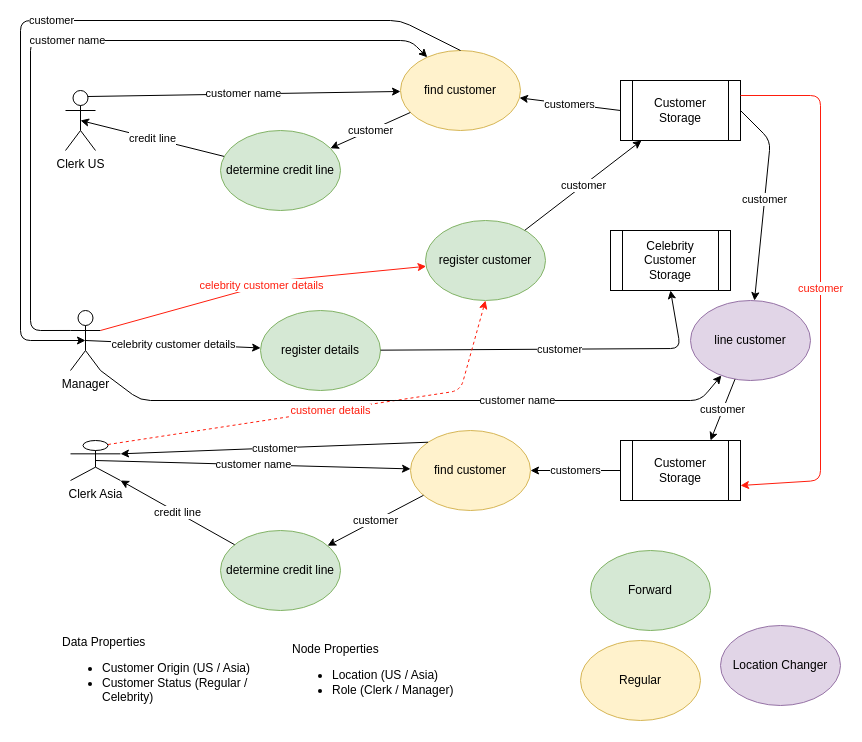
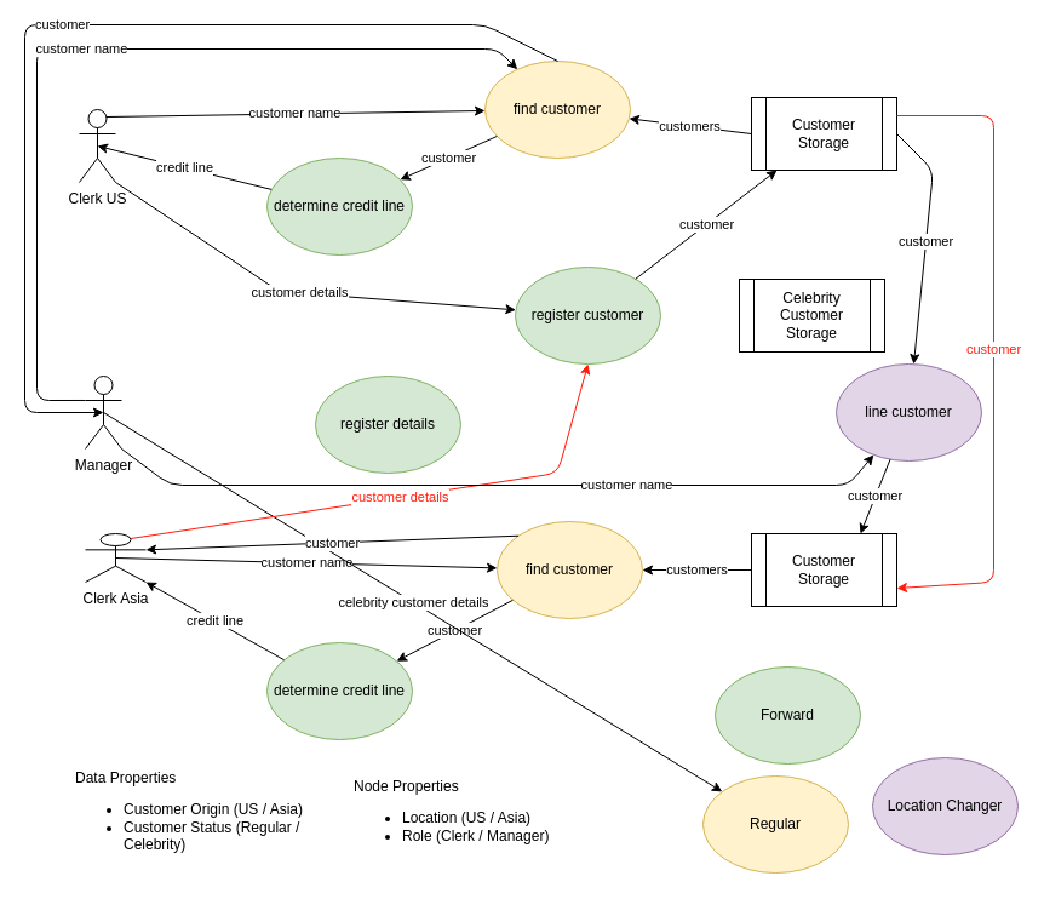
  <mxCell id="0" />
  <mxCell id="1" parent="0" />
  <mxCell id="2" value="Clerk Asia" style="shape=umlActor;verticalLabelPosition=bottom;verticalAlign=top;html=1;outlineConnect=0;" vertex="1" parent="1"><mxGeometry x="70" y="440" width="50" height="40" as="geometry" /></mxCell>
  <mxCell id="3" value="Clerk US" style="shape=umlActor;verticalLabelPosition=bottom;verticalAlign=top;html=1;outlineConnect=0;" vertex="1" parent="1"><mxGeometry x="65" y="90" width="30" height="60" as="geometry" /></mxCell>
  <mxCell id="4" value="determine credit line" style="ellipse;whiteSpace=wrap;html=1;fillColor=#d5e8d4;strokeColor=#82b366;" vertex="1" parent="1"><mxGeometry x="220" y="530" width="120" height="80" as="geometry" /></mxCell>
  <mxCell id="5" value="Customer Storage" style="shape=process;whiteSpace=wrap;html=1;backgroundOutline=1;" vertex="1" parent="1"><mxGeometry x="620" y="440" width="120" height="60" as="geometry" /></mxCell>
  <mxCell id="6" value="customers" style="endArrow=classic;html=1;exitX=0;exitY=0.5;exitDx=0;exitDy=0;" edge="1" parent="1" source="5" target="9"><mxGeometry width="50" height="50" relative="1" as="geometry"><mxPoint x="410" y="490" as="sourcePoint" /><mxPoint x="460" y="440" as="targetPoint" /></mxGeometry></mxCell>
  <mxCell id="7" value="credit line" style="endArrow=classic;html=1;entryX=1;entryY=1;entryDx=0;entryDy=0;entryPerimeter=0;" edge="1" parent="1" source="4" target="2"><mxGeometry width="50" height="50" relative="1" as="geometry"><mxPoint x="620" y="470" as="sourcePoint" /><mxPoint x="330" y="470" as="targetPoint" /></mxGeometry></mxCell>
  <mxCell id="8" value="customer name" style="endArrow=classic;html=1;exitX=0.5;exitY=0.5;exitDx=0;exitDy=0;exitPerimeter=0;" edge="1" parent="1" source="2" target="9"><mxGeometry width="50" height="50" relative="1" as="geometry"><mxPoint x="190" y="370" as="sourcePoint" /><mxPoint x="100" y="460" as="targetPoint" /></mxGeometry></mxCell>
  <mxCell id="9" value="find customer" style="ellipse;whiteSpace=wrap;html=1;fillColor=#fff2cc;strokeColor=#d6b656;" vertex="1" parent="1"><mxGeometry x="410" y="430" width="120" height="80" as="geometry" /></mxCell>
  <mxCell id="10" value="customer" style="endArrow=classic;html=1;" edge="1" parent="1" source="9" target="4"><mxGeometry width="50" height="50" relative="1" as="geometry"><mxPoint x="490" y="500" as="sourcePoint" /><mxPoint x="430.88" y="391.2" as="targetPoint" /></mxGeometry></mxCell>
  <mxCell id="11" value="Customer Storage" style="shape=process;whiteSpace=wrap;html=1;backgroundOutline=1;" vertex="1" parent="1"><mxGeometry x="620" y="80" width="120" height="60" as="geometry" /></mxCell>
  <mxCell id="12" value="customers" style="endArrow=classic;html=1;exitX=0;exitY=0.5;exitDx=0;exitDy=0;" edge="1" parent="1" source="11" target="15"><mxGeometry width="50" height="50" relative="1" as="geometry"><mxPoint x="410" y="130" as="sourcePoint" /><mxPoint x="460" y="80" as="targetPoint" /></mxGeometry></mxCell>
  <mxCell id="13" value="credit line" style="endArrow=classic;html=1;entryX=0.5;entryY=0.5;entryDx=0;entryDy=0;entryPerimeter=0;" edge="1" parent="1" source="24" target="3"><mxGeometry width="50" height="50" relative="1" as="geometry"><mxPoint x="620" y="110" as="sourcePoint" /><mxPoint x="100" y="140" as="targetPoint" /></mxGeometry></mxCell>
  <mxCell id="14" value="customer name" style="endArrow=classic;html=1;exitX=0.75;exitY=0.1;exitDx=0;exitDy=0;exitPerimeter=0;" edge="1" parent="1" target="15" source="3"><mxGeometry width="50" height="50" relative="1" as="geometry"><mxPoint x="85" y="110" as="sourcePoint" /><mxPoint x="100" y="100" as="targetPoint" /></mxGeometry></mxCell>
  <mxCell id="15" value="find customer" style="ellipse;whiteSpace=wrap;html=1;fillColor=#fff2cc;strokeColor=#d6b656;" vertex="1" parent="1"><mxGeometry x="400" y="50" width="120" height="80" as="geometry" /></mxCell>
  <mxCell id="16" value="customer" style="endArrow=classic;html=1;" edge="1" parent="1" source="15" target="24"><mxGeometry width="50" height="50" relative="1" as="geometry"><mxPoint x="490" y="140" as="sourcePoint" /><mxPoint x="430.88" y="31.2" as="targetPoint" /></mxGeometry></mxCell>
  <mxCell id="17" value="Manager" style="shape=umlActor;verticalLabelPosition=bottom;verticalAlign=top;html=1;outlineConnect=0;" vertex="1" parent="1"><mxGeometry x="70" y="310" width="30" height="60" as="geometry" /></mxCell>
- <mxCell id="18" value="celebrity customer details" style="endArrow=classic;html=1;exitX=0.5;exitY=0.5;exitDx=0;exitDy=0;exitPerimeter=0;" edge="1" parent="1" source="17" target="22"><mxGeometry width="50" height="50" relative="1" as="geometry"><mxPoint x="410" y="300" as="sourcePoint" /><mxPoint x="310" y="-40" as="targetPoint" /></mxGeometry></mxCell>
+ <mxCell id="18" value="celebrity customer details" style="endArrow=classic;html=1;exitX=0.5;exitY=0.5;exitDx=0;exitDy=0;exitPerimeter=0;" edge="1" parent="1" source="17" target="27"><mxGeometry width="50" height="50" relative="1" as="geometry"><mxPoint x="410" y="300" as="sourcePoint" /><mxPoint x="310" y="-40" as="targetPoint" /></mxGeometry></mxCell>
  <mxCell id="19" value="register customer" style="ellipse;whiteSpace=wrap;html=1;fillColor=#d5e8d4;strokeColor=#82b366;" vertex="1" parent="1"><mxGeometry x="425" y="220" width="120" height="80" as="geometry" /></mxCell>
+ <mxCell id="20" value="customer details" style="endArrow=classic;html=1;exitX=1;exitY=1;exitDx=0;exitDy=0;exitPerimeter=0;" edge="1" parent="1" source="3" target="19"><mxGeometry width="50" height="50" relative="1" as="geometry"><mxPoint x="150" y="220" as="sourcePoint" /><mxPoint x="410.406" y="-4.644" as="targetPoint" /><Array as="points"><mxPoint x="230" y="240" /></Array></mxGeometry></mxCell>
  <mxCell id="21" value="customer" style="endArrow=classic;html=1;" edge="1" parent="1" source="19" target="11"><mxGeometry width="50" height="50" relative="1" as="geometry"><mxPoint x="85" y="-30" as="sourcePoint" /><mxPoint x="410.406" y="-4.644" as="targetPoint" /></mxGeometry></mxCell>
  <mxCell id="22" value="register details" style="ellipse;whiteSpace=wrap;html=1;fillColor=#d5e8d4;strokeColor=#82b366;" vertex="1" parent="1"><mxGeometry x="260" y="310" width="120" height="80" as="geometry" /></mxCell>
- <mxCell id="23" value="customer" style="endArrow=classic;html=1;entryX=0.5;entryY=1;entryDx=0;entryDy=0;" edge="1" parent="1" source="22" target="30"><mxGeometry width="50" height="50" relative="1" as="geometry"><mxPoint x="85" y="-30" as="sourcePoint" /><mxPoint x="214.396" y="-64.972" as="targetPoint" /><Array as="points"><mxPoint x="680" y="348" /></Array></mxGeometry></mxCell>
  <mxCell id="24" value="determine credit line" style="ellipse;whiteSpace=wrap;html=1;fillColor=#d5e8d4;strokeColor=#82b366;" vertex="1" parent="1"><mxGeometry x="220" y="130" width="120" height="80" as="geometry" /></mxCell>
  <mxCell id="25" value="customer" style="endArrow=classic;html=1;entryX=1;entryY=0.333;entryDx=0;entryDy=0;entryPerimeter=0;exitX=0;exitY=0;exitDx=0;exitDy=0;" edge="1" parent="1" source="9" target="2"><mxGeometry width="50" height="50" relative="1" as="geometry"><mxPoint x="500" y="370" as="sourcePoint" /><mxPoint x="329.923" y="87.812" as="targetPoint" /></mxGeometry></mxCell>
  <mxCell id="26" value="Forward" style="ellipse;whiteSpace=wrap;html=1;fillColor=#d5e8d4;strokeColor=#82b366;" vertex="1" parent="1"><mxGeometry x="590" y="550" width="120" height="80" as="geometry" /></mxCell>
  <mxCell id="27" value="Regular" style="ellipse;whiteSpace=wrap;html=1;fillColor=#fff2cc;strokeColor=#d6b656;" vertex="1" parent="1"><mxGeometry x="580" y="640" width="120" height="80" as="geometry" /></mxCell>
- <mxCell id="28" value="customer details" style="endArrow=classic;html=1;exitX=0.75;exitY=0.1;exitDx=0;exitDy=0;exitPerimeter=0;entryX=0.5;entryY=1;entryDx=0;entryDy=0;strokeColor=#FF1D0D;fontColor=#FF1D0D;dashed=1;" edge="1" parent="1" source="2" target="19"><mxGeometry width="50" height="50" relative="1" as="geometry"><mxPoint x="337.101" y="297.717" as="sourcePoint" /><mxPoint x="452.956" y="272.401" as="targetPoint" /><Array as="points"><mxPoint x="460" y="390" /></Array></mxGeometry></mxCell>
+ <mxCell id="28" value="customer details" style="endArrow=classic;html=1;exitX=0.75;exitY=0.1;exitDx=0;exitDy=0;exitPerimeter=0;entryX=0.5;entryY=1;entryDx=0;entryDy=0;strokeColor=#FF1D0D;fontColor=#FF1D0D;" edge="1" parent="1" source="2" target="19"><mxGeometry width="50" height="50" relative="1" as="geometry"><mxPoint x="337.101" y="297.717" as="sourcePoint" /><mxPoint x="452.956" y="272.401" as="targetPoint" /><Array as="points"><mxPoint x="460" y="390" /></Array></mxGeometry></mxCell>
  <mxCell id="29" value="&lt;div&gt;Data Properties&lt;/div&gt;&lt;div&gt;&lt;ul&gt;&lt;li&gt;Customer Origin (US / Asia)&lt;br&gt;&lt;/li&gt;&lt;li&gt;Customer Status (Regular / Celebrity)&lt;br&gt;&lt;/li&gt;&lt;/ul&gt;&lt;/div&gt;" style="text;html=1;strokeColor=none;fillColor=none;align=left;verticalAlign=middle;whiteSpace=wrap;rounded=0;" vertex="1" parent="1"><mxGeometry x="60" y="640" width="210" height="70" as="geometry" /></mxCell>
  <mxCell id="30" value="&lt;div&gt;Celebrity Customer Storage&lt;/div&gt;" style="shape=process;whiteSpace=wrap;html=1;backgroundOutline=1;" vertex="1" parent="1"><mxGeometry x="610" y="230" width="120" height="60" as="geometry" /></mxCell>
- <mxCell id="31" value="celebrity customer details" style="endArrow=classic;html=1;strokeColor=#FF1D0D;fontColor=#FF1D0D;exitX=1;exitY=0.333;exitDx=0;exitDy=0;exitPerimeter=0;" edge="1" parent="1" source="17" target="19"><mxGeometry width="50" height="50" relative="1" as="geometry"><mxPoint x="92.5" y="446" as="sourcePoint" /><mxPoint x="510" y="300" as="targetPoint" /><Array as="points"><mxPoint x="280" y="280" /></Array></mxGeometry></mxCell>
  <mxCell id="32" value="&lt;div&gt;Node Properties&lt;/div&gt;&lt;div&gt;&lt;ul&gt;&lt;li&gt;Location (US / Asia)&lt;br&gt;&lt;/li&gt;&lt;li&gt;Role (Clerk / Manager)&lt;br&gt;&lt;/li&gt;&lt;/ul&gt;&lt;/div&gt;" style="text;html=1;strokeColor=none;fillColor=none;align=left;verticalAlign=middle;whiteSpace=wrap;rounded=0;" vertex="1" parent="1"><mxGeometry x="290" y="640" width="180" height="70" as="geometry" /></mxCell>
  <mxCell id="33" value="line customer" style="ellipse;whiteSpace=wrap;html=1;fillColor=#e1d5e7;strokeColor=#9673a6;" vertex="1" parent="1"><mxGeometry x="690" y="300" width="120" height="80" as="geometry" /></mxCell>
  <mxCell id="34" value="customer" style="endArrow=classic;html=1;exitX=1;exitY=0.5;exitDx=0;exitDy=0;" edge="1" parent="1" source="11" target="33"><mxGeometry width="50" height="50" relative="1" as="geometry"><mxPoint x="820" y="130" as="sourcePoint" /><mxPoint x="646" y="140" as="targetPoint" /><Array as="points"><mxPoint x="770" y="140" /></Array></mxGeometry></mxCell>
  <mxCell id="35" value="customer" style="endArrow=classic;html=1;entryX=0.75;entryY=0;entryDx=0;entryDy=0;" edge="1" parent="1" source="33" target="5"><mxGeometry width="50" height="50" relative="1" as="geometry"><mxPoint x="740" y="110" as="sourcePoint" /><mxPoint x="810" y="340" as="targetPoint" /></mxGeometry></mxCell>
  <mxCell id="36" value="Location Changer" style="ellipse;whiteSpace=wrap;html=1;fillColor=#e1d5e7;strokeColor=#9673a6;" vertex="1" parent="1"><mxGeometry x="720" y="625" width="120" height="80" as="geometry" /></mxCell>
  <mxCell id="37" value="customer name" style="endArrow=classic;html=1;exitX=1;exitY=1;exitDx=0;exitDy=0;exitPerimeter=0;" edge="1" parent="1" source="17" target="33"><mxGeometry x="0.329" width="50" height="50" relative="1" as="geometry"><mxPoint x="92.5" y="86" as="sourcePoint" /><mxPoint x="400.008" y="89.346" as="targetPoint" /><Array as="points"><mxPoint x="140" y="400" /><mxPoint x="700" y="400" /></Array><mxPoint as="offset" /></mxGeometry></mxCell>
  <mxCell id="38" value="customer" style="endArrow=classic;html=1;exitX=1;exitY=0.25;exitDx=0;exitDy=0;entryX=1;entryY=0.75;entryDx=0;entryDy=0;strokeColor=#FF1D0D;fontColor=#FF1D0D;" edge="1" parent="1" source="11" target="5"><mxGeometry width="50" height="50" relative="1" as="geometry"><mxPoint x="890" y="170" as="sourcePoint" /><mxPoint x="950" y="290" as="targetPoint" /><Array as="points"><mxPoint x="820" y="95" /><mxPoint x="820" y="480" /></Array></mxGeometry></mxCell>
  <mxCell id="39" value="customer name" style="endArrow=classic;html=1;exitX=0;exitY=0.333;exitDx=0;exitDy=0;exitPerimeter=0;" edge="1" parent="1" source="17" target="15"><mxGeometry width="50" height="50" relative="1" as="geometry"><mxPoint x="92.5" y="86" as="sourcePoint" /><mxPoint x="400.008" y="89.346" as="targetPoint" /><Array as="points"><mxPoint x="30" y="330" /><mxPoint x="30" y="40" /><mxPoint x="410" y="40" /></Array></mxGeometry></mxCell>
  <mxCell id="40" value="customer" style="endArrow=classic;html=1;exitX=0.5;exitY=0;exitDx=0;exitDy=0;entryX=0.5;entryY=0.5;entryDx=0;entryDy=0;entryPerimeter=0;" edge="1" parent="1" source="15" target="17"><mxGeometry width="50" height="50" relative="1" as="geometry"><mxPoint x="409.87" y="111.98" as="sourcePoint" /><mxPoint x="70" y="380" as="targetPoint" /><Array as="points"><mxPoint x="400" y="20" /><mxPoint y="20" x="20" /><mxPoint y="340" x="20" /></Array></mxGeometry></mxCell>
